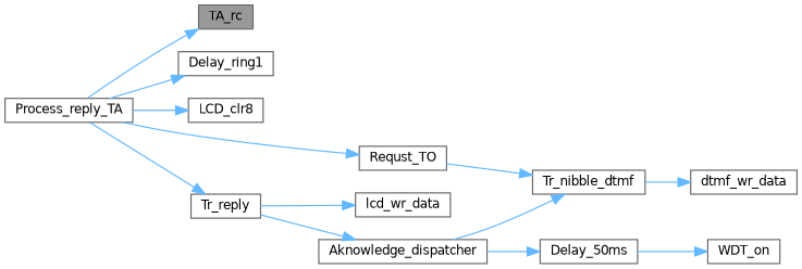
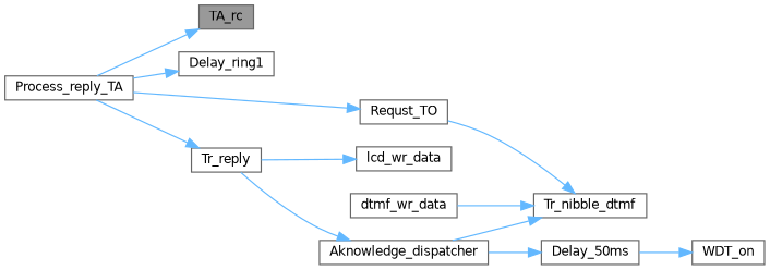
  digraph {
    rankdir=LR
    node [color=grey40 fillcolor=white fontname=Helvetica fontsize=10 shape=box style=filled]
    edge [color=steelblue1 fontname=Helvetica fontsize=10 labelfontname=Helvetica labelfontsize=10 style=solid]
    n1 [color=gray40 fillcolor=grey60 fontcolor=black height=0.2 label=TA_rc width=0.4]
    n2 [height=0.2 label=Process_reply_TA width=0.4]
    n3 [height=0.2 label=Delay_ring1 width=0.4]
-   n4 [height=0.2 label=LCD_clr8 width=0.4]
    n5 [height=0.2 label=Requst_TO width=0.4]
    n6 [height=0.2 label=Tr_reply width=0.4]
    n7 [height=0.2 label=Tr_nibble_dtmf width=0.4]
    n8 [height=0.2 label=lcd_wr_data width=0.4]
    n9 [height=0.2 label=Aknowledge_dispatcher width=0.4]
    n10 [height=0.2 label=dtmf_wr_data width=0.4]
    n11 [height=0.2 label=Delay_50ms width=0.4]
    n12 [height=0.2 label=WDT_on width=0.4]
    n2 -> n1
    n2 -> n3
-   n2 -> n4
    n2 -> n5
    n2 -> n6
    n5 -> n7
    n6 -> n8
    n6 -> n9
-   n7 -> n10
+   n10 -> n7
    n9 -> n7
    n9 -> n11
    n11 -> n12
  }
